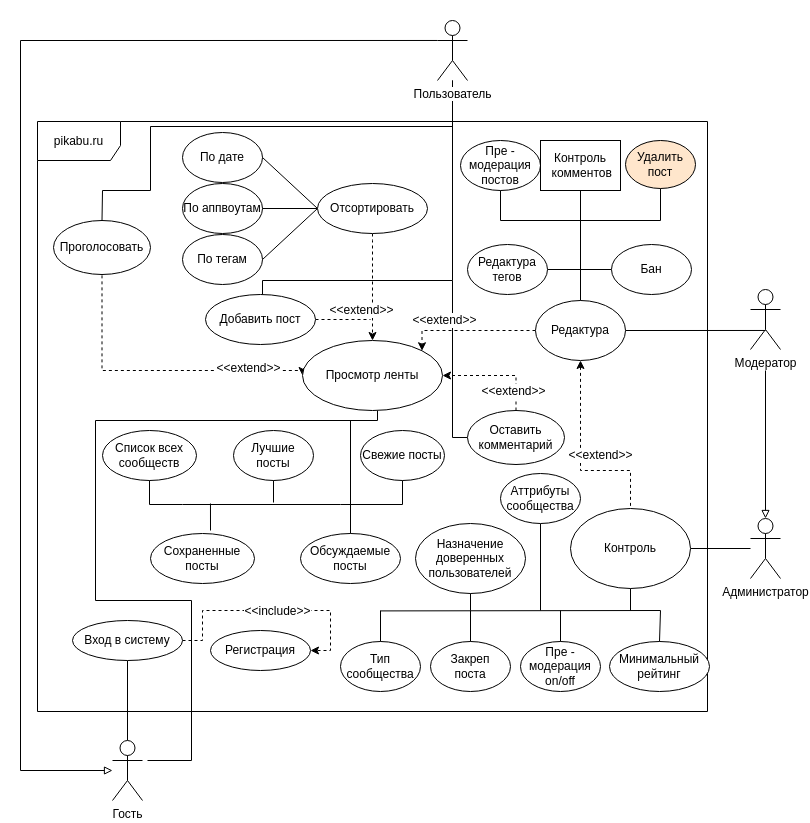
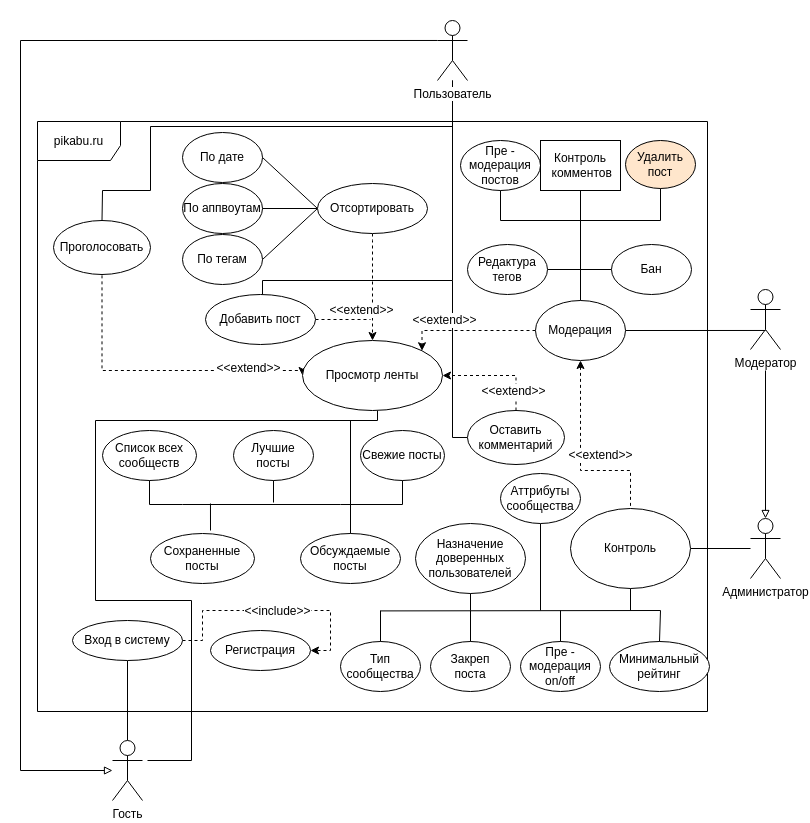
  <mxCell id="0" />
  <mxCell id="1" parent="0" />
  <mxCell id="2" value="pikabu.ru" style="shape=umlFrame;whiteSpace=wrap;html=1;width=83;height=39;" vertex="1" parent="1"><mxGeometry x="37" y="121" width="670" height="590" as="geometry" /></mxCell>
  <mxCell id="3" style="edgeStyle=orthogonalEdgeStyle;rounded=0;orthogonalLoop=1;jettySize=auto;html=1;endArrow=none;endFill=0;" edge="1" parent="1" source="5" target="17"><mxGeometry relative="1" as="geometry" /></mxCell>
  <mxCell id="4" style="edgeStyle=orthogonalEdgeStyle;rounded=0;orthogonalLoop=1;jettySize=auto;html=1;entryX=0;entryY=0.333;entryDx=0;entryDy=0;entryPerimeter=0;startArrow=block;startFill=0;endArrow=none;endFill=0;" edge="1" parent="1" source="5" target="13"><mxGeometry relative="1" as="geometry"><Array as="points"><mxPoint x="20" y="770" /><mxPoint x="20" y="40" /></Array></mxGeometry></mxCell>
  <mxCell id="5" value="Гость" style="shape=umlActor;verticalLabelPosition=bottom;labelBackgroundColor=#ffffff;verticalAlign=top;html=1;" vertex="1" parent="1"><mxGeometry x="112" y="740" width="30" height="60" as="geometry" /></mxCell>
  <mxCell id="6" style="edgeStyle=orthogonalEdgeStyle;rounded=0;orthogonalLoop=1;jettySize=auto;html=1;entryX=1;entryY=0.5;entryDx=0;entryDy=0;startArrow=none;startFill=0;endArrow=none;endFill=0;exitX=0.502;exitY=0.683;exitDx=0;exitDy=0;exitPerimeter=0;" edge="1" parent="1" source="78" target="50"><mxGeometry relative="1" as="geometry"><Array as="points" /></mxGeometry></mxCell>
  <mxCell id="7" style="edgeStyle=orthogonalEdgeStyle;rounded=0;orthogonalLoop=1;jettySize=auto;html=1;startArrow=none;startFill=0;endArrow=none;endFill=0;" edge="1" parent="1" source="9" target="62"><mxGeometry relative="1" as="geometry" /></mxCell>
  <mxCell id="8" style="edgeStyle=orthogonalEdgeStyle;rounded=0;orthogonalLoop=1;jettySize=auto;html=1;startArrow=block;startFill=0;endArrow=none;endFill=0;" edge="1" parent="1" source="9"><mxGeometry relative="1" as="geometry"><mxPoint x="765" y="370" as="targetPoint" /></mxGeometry></mxCell>
  <mxCell id="9" value="Администратор" style="shape=umlActor;verticalLabelPosition=bottom;labelBackgroundColor=#ffffff;verticalAlign=top;html=1;" vertex="1" parent="1"><mxGeometry x="750" y="518" width="30" height="60" as="geometry" /></mxCell>
  <mxCell id="10" style="edgeStyle=orthogonalEdgeStyle;rounded=0;orthogonalLoop=1;jettySize=auto;html=1;startArrow=classic;startFill=1;endArrow=none;endFill=0;dashed=1;exitX=0;exitY=0.5;exitDx=0;exitDy=0;entryX=0.5;entryY=1;entryDx=0;entryDy=0;" edge="1" parent="1" source="24" target="19"><mxGeometry relative="1" as="geometry"><Array as="points"><mxPoint x="302" y="370" /><mxPoint x="102" y="370" /></Array></mxGeometry></mxCell>
  <mxCell id="11" value="&amp;lt;&amp;lt;extend&amp;gt;&amp;gt;" style="text;html=1;align=center;verticalAlign=middle;resizable=0;points=[];labelBackgroundColor=#ffffff;" vertex="1" connectable="0" parent="10"><mxGeometry x="-0.605" y="-3" relative="1" as="geometry"><mxPoint as="offset" /></mxGeometry></mxCell>
  <mxCell id="12" style="edgeStyle=orthogonalEdgeStyle;rounded=0;orthogonalLoop=1;jettySize=auto;html=1;entryX=0.5;entryY=0;entryDx=0;entryDy=0;startArrow=none;startFill=0;endArrow=none;endFill=0;" edge="1" parent="1"><mxGeometry relative="1" as="geometry"><mxPoint x="452" y="100" as="sourcePoint" /><mxPoint x="262" y="294" as="targetPoint" /><Array as="points"><mxPoint x="452" y="80" /><mxPoint x="452" y="280" /><mxPoint x="262" y="280" /></Array></mxGeometry></mxCell>
  <mxCell id="13" value="Пользователь" style="shape=umlActor;verticalLabelPosition=bottom;labelBackgroundColor=#ffffff;verticalAlign=top;html=1;" vertex="1" parent="1"><mxGeometry x="437" y="20" width="30" height="60" as="geometry" /></mxCell>
  <mxCell id="14" style="edgeStyle=orthogonalEdgeStyle;rounded=0;orthogonalLoop=1;jettySize=auto;html=1;exitX=1;exitY=0.333;exitDx=0;exitDy=0;entryX=0.5;entryY=1;entryDx=0;entryDy=0;startArrow=none;startFill=0;endArrow=none;endFill=0;exitPerimeter=0;" edge="1" parent="1"><mxGeometry relative="1" as="geometry"><mxPoint x="147" y="760" as="sourcePoint" /><mxPoint x="377" y="410" as="targetPoint" /><Array as="points"><mxPoint x="191" y="760" /><mxPoint x="191" y="600" /><mxPoint x="95" y="600" /><mxPoint x="95" y="420" /><mxPoint x="377" y="420" /></Array></mxGeometry></mxCell>
  <mxCell id="15" style="edgeStyle=orthogonalEdgeStyle;rounded=0;orthogonalLoop=1;jettySize=auto;html=1;entryX=1;entryY=0.5;entryDx=0;entryDy=0;startArrow=none;startFill=0;endArrow=classic;endFill=1;dashed=1;" edge="1" parent="1" source="17" target="18"><mxGeometry relative="1" as="geometry" /></mxCell>
  <mxCell id="16" value="&amp;lt;&amp;lt;include&amp;gt;&amp;gt;" style="text;html=1;align=center;verticalAlign=middle;resizable=0;points=[];labelBackgroundColor=#ffffff;" vertex="1" connectable="0" parent="15"><mxGeometry x="0.042" relative="1" as="geometry"><mxPoint as="offset" /></mxGeometry></mxCell>
  <mxCell id="17" value="Вход в систему" style="ellipse;whiteSpace=wrap;html=1;" vertex="1" parent="1"><mxGeometry x="72" y="620" width="110" height="40" as="geometry" /></mxCell>
  <mxCell id="18" value="Регистрация" style="ellipse;whiteSpace=wrap;html=1;" vertex="1" parent="1"><mxGeometry x="210" y="630" width="100" height="40" as="geometry" /></mxCell>
  <mxCell id="19" value="Проголосовать" style="ellipse;whiteSpace=wrap;html=1;" vertex="1" parent="1"><mxGeometry x="53" y="220" width="97" height="54" as="geometry" /></mxCell>
  <mxCell id="20" style="edgeStyle=orthogonalEdgeStyle;rounded=0;orthogonalLoop=1;jettySize=auto;html=1;entryX=1;entryY=0.5;entryDx=0;entryDy=0;dashed=1;startArrow=none;startFill=0;endArrow=classic;endFill=1;" edge="1" parent="1" source="23" target="24"><mxGeometry relative="1" as="geometry"><Array as="points"><mxPoint x="516" y="375" /></Array></mxGeometry></mxCell>
  <mxCell id="21" value="&amp;lt;&amp;lt;extend&amp;gt;&amp;gt;" style="text;html=1;align=center;verticalAlign=middle;resizable=0;points=[];labelBackgroundColor=#ffffff;" vertex="1" connectable="0" parent="20"><mxGeometry x="-0.193" y="2" relative="1" as="geometry"><mxPoint x="6.15" y="13" as="offset" /></mxGeometry></mxCell>
  <mxCell id="22" style="edgeStyle=orthogonalEdgeStyle;rounded=0;orthogonalLoop=1;jettySize=auto;html=1;startArrow=none;startFill=0;endArrow=none;endFill=0;exitX=0;exitY=0.5;exitDx=0;exitDy=0;" edge="1" parent="1" source="23"><mxGeometry relative="1" as="geometry"><mxPoint x="452" y="280" as="targetPoint" /><mxPoint x="460.5" y="437" as="sourcePoint" /><Array as="points"><mxPoint x="452" y="437" /></Array></mxGeometry></mxCell>
  <mxCell id="23" value="Оставить комментарий" style="ellipse;whiteSpace=wrap;html=1;" vertex="1" parent="1"><mxGeometry x="467" y="410" width="97" height="54" as="geometry" /></mxCell>
  <mxCell id="24" value="Просмотр ленты" style="ellipse;whiteSpace=wrap;html=1;" vertex="1" parent="1"><mxGeometry x="302" y="340" width="140" height="70" as="geometry" /></mxCell>
  <mxCell id="25" style="edgeStyle=orthogonalEdgeStyle;rounded=0;orthogonalLoop=1;jettySize=auto;html=1;startArrow=none;startFill=0;endArrow=classic;endFill=1;dashed=1;" edge="1" parent="1" source="45" target="24"><mxGeometry relative="1" as="geometry"><Array as="points"><mxPoint x="372" y="240" /><mxPoint x="372" y="240" /></Array></mxGeometry></mxCell>
  <mxCell id="26" value="&amp;lt;&amp;lt;extend&amp;gt;&amp;gt;" style="text;html=1;align=center;verticalAlign=middle;resizable=0;points=[];labelBackgroundColor=#ffffff;" vertex="1" connectable="0" parent="25"><mxGeometry x="-0.15" y="3" relative="1" as="geometry"><mxPoint x="-15" y="31" as="offset" /></mxGeometry></mxCell>
  <mxCell id="27" value="Список всех сообществ" style="ellipse;whiteSpace=wrap;html=1;" vertex="1" parent="1"><mxGeometry x="102" y="430" width="94" height="50" as="geometry" /></mxCell>
  <mxCell id="28" value="Лучшие посты" style="ellipse;whiteSpace=wrap;html=1;" vertex="1" parent="1"><mxGeometry x="233" y="430" width="80" height="50" as="geometry" /></mxCell>
  <mxCell id="29" value="Свежие посты" style="ellipse;whiteSpace=wrap;html=1;" vertex="1" parent="1"><mxGeometry x="360" y="430" width="84" height="50" as="geometry" /></mxCell>
  <mxCell id="30" value="Сохраненные посты" style="ellipse;whiteSpace=wrap;html=1;" vertex="1" parent="1"><mxGeometry x="150" y="533" width="104" height="50" as="geometry" /></mxCell>
  <mxCell id="31" value="Обсуждаемые посты" style="ellipse;whiteSpace=wrap;html=1;" vertex="1" parent="1"><mxGeometry x="300" y="533" width="100" height="50" as="geometry" /></mxCell>
  <mxCell id="32" style="edgeStyle=orthogonalEdgeStyle;rounded=0;orthogonalLoop=1;jettySize=auto;html=1;startArrow=none;startFill=0;endArrow=none;endFill=0;" edge="1" parent="1" source="34" target="27"><mxGeometry relative="1" as="geometry" /></mxCell>
  <mxCell id="33" style="edgeStyle=orthogonalEdgeStyle;rounded=0;orthogonalLoop=1;jettySize=auto;html=1;startArrow=none;startFill=0;endArrow=none;endFill=0;" edge="1" parent="1" source="34" target="29"><mxGeometry relative="1" as="geometry" /></mxCell>
  <mxCell id="34" value="" style="line;strokeWidth=1;fillColor=none;align=left;verticalAlign=middle;spacingTop=-1;spacingLeft=3;spacingRight=3;rotatable=0;labelPosition=right;points=[];portConstraint=eastwest;" vertex="1" parent="1"><mxGeometry x="182" y="500" width="158" height="8" as="geometry" /></mxCell>
  <mxCell id="35" value="" style="endArrow=none;html=1;entryX=0.177;entryY=0.375;entryDx=0;entryDy=0;entryPerimeter=0;" edge="1" parent="1" target="34"><mxGeometry width="50" height="50" relative="1" as="geometry"><mxPoint x="210" y="530" as="sourcePoint" /><mxPoint x="210.068" y="506" as="targetPoint" /></mxGeometry></mxCell>
  <mxCell id="36" value="" style="endArrow=none;html=1;exitX=0.5;exitY=0;exitDx=0;exitDy=0;" edge="1" parent="1" source="31"><mxGeometry width="50" height="50" relative="1" as="geometry"><mxPoint x="310" y="520" as="sourcePoint" /><mxPoint x="350" y="500" as="targetPoint" /></mxGeometry></mxCell>
  <mxCell id="37" value="" style="endArrow=none;html=1;entryX=0.5;entryY=1;entryDx=0;entryDy=0;" edge="1" parent="1" target="28"><mxGeometry width="50" height="50" relative="1" as="geometry"><mxPoint x="273" y="502" as="sourcePoint" /><mxPoint x="360" y="470" as="targetPoint" /></mxGeometry></mxCell>
  <mxCell id="38" value="" style="endArrow=none;html=1;" edge="1" parent="1"><mxGeometry width="50" height="50" relative="1" as="geometry"><mxPoint x="350" y="503" as="sourcePoint" /><mxPoint x="350" y="420" as="targetPoint" /></mxGeometry></mxCell>
  <mxCell id="39" value="По дате" style="ellipse;whiteSpace=wrap;html=1;" vertex="1" parent="1"><mxGeometry x="182" y="132" width="80" height="50" as="geometry" /></mxCell>
  <mxCell id="40" value="По аппвоутам" style="ellipse;whiteSpace=wrap;html=1;" vertex="1" parent="1"><mxGeometry x="182" y="183" width="80" height="50" as="geometry" /></mxCell>
  <mxCell id="41" value="По тегам" style="ellipse;whiteSpace=wrap;html=1;" vertex="1" parent="1"><mxGeometry x="182" y="234" width="80" height="50" as="geometry" /></mxCell>
  <mxCell id="42" value="" style="endArrow=none;html=1;exitX=1;exitY=0.5;exitDx=0;exitDy=0;entryX=0;entryY=0.5;entryDx=0;entryDy=0;" edge="1" parent="1" source="39" target="45"><mxGeometry width="50" height="50" relative="1" as="geometry"><mxPoint x="360" y="400" as="sourcePoint" /><mxPoint x="410" y="350" as="targetPoint" /></mxGeometry></mxCell>
  <mxCell id="43" value="" style="endArrow=none;html=1;exitX=1;exitY=0.5;exitDx=0;exitDy=0;entryX=0;entryY=0.5;entryDx=0;entryDy=0;" edge="1" parent="1" source="40" target="45"><mxGeometry width="50" height="50" relative="1" as="geometry"><mxPoint x="270" y="270" as="sourcePoint" /><mxPoint x="320" y="220" as="targetPoint" /></mxGeometry></mxCell>
  <mxCell id="44" value="" style="endArrow=none;html=1;exitX=1;exitY=0.5;exitDx=0;exitDy=0;entryX=0;entryY=0.5;entryDx=0;entryDy=0;" edge="1" parent="1" source="41" target="45"><mxGeometry width="50" height="50" relative="1" as="geometry"><mxPoint x="360" y="400" as="sourcePoint" /><mxPoint x="330" y="220" as="targetPoint" /></mxGeometry></mxCell>
  <mxCell id="45" value="Отсортировать" style="ellipse;whiteSpace=wrap;html=1;fillColor=#ffffff;" vertex="1" parent="1"><mxGeometry x="317" y="183" width="110" height="50" as="geometry" /></mxCell>
  <mxCell id="46" style="edgeStyle=orthogonalEdgeStyle;rounded=0;orthogonalLoop=1;jettySize=auto;html=1;entryX=1;entryY=0;entryDx=0;entryDy=0;startArrow=none;startFill=0;endArrow=classic;endFill=1;dashed=1;" edge="1" parent="1" source="50" target="24"><mxGeometry relative="1" as="geometry"><Array as="points"><mxPoint x="422" y="330" /></Array></mxGeometry></mxCell>
  <mxCell id="47" value="&amp;lt;&amp;lt;extend&amp;gt;&amp;gt;" style="text;html=1;align=center;verticalAlign=middle;resizable=0;points=[];labelBackgroundColor=#ffffff;" vertex="1" connectable="0" parent="46"><mxGeometry x="-0.342" y="3" relative="1" as="geometry"><mxPoint x="-47.65" y="-13.06" as="offset" /></mxGeometry></mxCell>
  <mxCell id="48" style="edgeStyle=orthogonalEdgeStyle;rounded=0;orthogonalLoop=1;jettySize=auto;html=1;entryX=0.5;entryY=0;entryDx=0;entryDy=0;startArrow=classic;startFill=1;endArrow=none;endFill=0;dashed=1;" edge="1" parent="1" source="50" target="62"><mxGeometry relative="1" as="geometry"><Array as="points"><mxPoint x="580" y="470" /><mxPoint x="630" y="470" /></Array></mxGeometry></mxCell>
  <mxCell id="49" value="&amp;lt;&amp;lt;extend&amp;gt;&amp;gt;" style="text;html=1;align=center;verticalAlign=middle;resizable=0;points=[];labelBackgroundColor=#ffffff;" vertex="1" connectable="0" parent="48"><mxGeometry x="-0.007" y="2" relative="1" as="geometry"><mxPoint x="17.95" y="-3.82" as="offset" /></mxGeometry></mxCell>
- <mxCell id="50" value="Редактура" style="ellipse;whiteSpace=wrap;html=1;fillColor=#ffffff;" vertex="1" parent="1"><mxGeometry x="535" y="300" width="90" height="60" as="geometry" /></mxCell>
+ <mxCell id="50" value="Модерация" style="ellipse;whiteSpace=wrap;html=1;fillColor=#ffffff;" vertex="1" parent="1"><mxGeometry x="535" y="300" width="90" height="60" as="geometry" /></mxCell>
  <mxCell id="51" value="&lt;div&gt;Пре -&lt;br&gt;&lt;/div&gt;&lt;div&gt;модерация&lt;/div&gt;&lt;div&gt;постов&lt;br&gt;&lt;/div&gt;" style="ellipse;whiteSpace=wrap;html=1;" vertex="1" parent="1"><mxGeometry x="460" y="140" width="80" height="50" as="geometry" /></mxCell>
  <mxCell id="52" value="&lt;div&gt;Удалить&lt;/div&gt;&lt;div&gt;пост&lt;br&gt;&lt;/div&gt;" style="ellipse;whiteSpace=wrap;html=1;fillColor=#ffe6cc;" vertex="1" parent="1"><mxGeometry x="625" y="140" width="70" height="48" as="geometry" /></mxCell>
  <mxCell id="53" style="edgeStyle=orthogonalEdgeStyle;rounded=0;orthogonalLoop=1;jettySize=auto;html=1;startArrow=none;startFill=0;endArrow=none;endFill=0;" edge="1" parent="1" source="54"><mxGeometry relative="1" as="geometry"><mxPoint x="580" y="275" as="targetPoint" /><Array as="points"><mxPoint x="580" y="269" /></Array></mxGeometry></mxCell>
  <mxCell id="54" value="&lt;div&gt;Редактура&lt;/div&gt;&lt;div&gt;тегов&lt;br&gt;&lt;/div&gt;" style="ellipse;whiteSpace=wrap;html=1;" vertex="1" parent="1"><mxGeometry x="467" y="244" width="80" height="50" as="geometry" /></mxCell>
  <mxCell id="55" style="edgeStyle=orthogonalEdgeStyle;rounded=0;orthogonalLoop=1;jettySize=auto;html=1;startArrow=none;startFill=0;endArrow=none;endFill=0;" edge="1" parent="1" source="56"><mxGeometry relative="1" as="geometry"><mxPoint x="570" y="269" as="targetPoint" /><Array as="points"><mxPoint x="570" y="269" /></Array></mxGeometry></mxCell>
  <mxCell id="56" value="Бан" style="ellipse;whiteSpace=wrap;html=1;" vertex="1" parent="1"><mxGeometry x="611" y="244" width="80" height="50" as="geometry" /></mxCell>
  <mxCell id="57" value="&lt;div&gt;Контроль&lt;/div&gt;&lt;div&gt;&amp;nbsp;комментов&lt;br&gt;&lt;/div&gt;" style="whiteSpace=wrap;html=1;rounded=0;" vertex="1" parent="1"><mxGeometry x="540" y="140" width="80" height="50" as="geometry" /></mxCell>
  <mxCell id="58" value="" style="endArrow=none;html=1;entryX=0.5;entryY=1;entryDx=0;entryDy=0;exitX=0.5;exitY=0;exitDx=0;exitDy=0;" edge="1" parent="1" source="50" target="57"><mxGeometry width="50" height="50" relative="1" as="geometry"><mxPoint x="570" y="350" as="sourcePoint" /><mxPoint x="620" y="300" as="targetPoint" /></mxGeometry></mxCell>
  <mxCell id="59" value="" style="endArrow=none;html=1;rounded=0;" edge="1" parent="1"><mxGeometry relative="1" as="geometry"><mxPoint x="500" y="220" as="sourcePoint" /><mxPoint x="660" y="220" as="targetPoint" /></mxGeometry></mxCell>
  <mxCell id="60" value="" style="endArrow=none;html=1;entryX=0.5;entryY=1;entryDx=0;entryDy=0;" edge="1" parent="1" target="51"><mxGeometry width="50" height="50" relative="1" as="geometry"><mxPoint x="500" y="220" as="sourcePoint" /><mxPoint x="620" y="300" as="targetPoint" /></mxGeometry></mxCell>
  <mxCell id="61" value="" style="endArrow=none;html=1;entryX=0.5;entryY=1;entryDx=0;entryDy=0;" edge="1" parent="1" target="52"><mxGeometry width="50" height="50" relative="1" as="geometry"><mxPoint x="660" y="220" as="sourcePoint" /><mxPoint x="510" y="200" as="targetPoint" /></mxGeometry></mxCell>
  <mxCell id="62" value="Контроль" style="ellipse;whiteSpace=wrap;html=1;fillColor=#ffffff;" vertex="1" parent="1"><mxGeometry x="570" y="508" width="120" height="80" as="geometry" /></mxCell>
  <mxCell id="63" value="Тип сообщества" style="ellipse;whiteSpace=wrap;html=1;" vertex="1" parent="1"><mxGeometry x="340" y="641" width="80" height="50" as="geometry" /></mxCell>
  <mxCell id="64" value="&lt;div&gt;Пре -&lt;/div&gt;&lt;div&gt;модерация&lt;/div&gt;&lt;div&gt;on/off&lt;br&gt;&lt;/div&gt;" style="ellipse;whiteSpace=wrap;html=1;" vertex="1" parent="1"><mxGeometry x="520" y="641" width="80" height="50" as="geometry" /></mxCell>
  <mxCell id="65" value="&lt;div&gt;Минимальный&lt;/div&gt;&lt;div&gt;рейтинг&lt;br&gt;&lt;/div&gt;" style="ellipse;whiteSpace=wrap;html=1;" vertex="1" parent="1"><mxGeometry x="609" y="641" width="100" height="50" as="geometry" /></mxCell>
  <mxCell id="66" value="" style="endArrow=none;html=1;exitX=0.5;exitY=1;exitDx=0;exitDy=0;" edge="1" parent="1" source="79"><mxGeometry width="50" height="50" relative="1" as="geometry"><mxPoint x="540" y="560" as="sourcePoint" /><mxPoint x="540" y="610" as="targetPoint" /></mxGeometry></mxCell>
  <mxCell id="67" value="" style="endArrow=none;html=1;exitX=0.5;exitY=0;exitDx=0;exitDy=0;" edge="1" parent="1" source="63"><mxGeometry width="50" height="50" relative="1" as="geometry"><mxPoint x="460" y="490" as="sourcePoint" /><mxPoint x="380" y="610" as="targetPoint" /></mxGeometry></mxCell>
  <mxCell id="68" value="" style="endArrow=none;html=1;exitX=0.5;exitY=0;exitDx=0;exitDy=0;" edge="1" parent="1" source="65"><mxGeometry width="50" height="50" relative="1" as="geometry"><mxPoint x="460" y="490" as="sourcePoint" /><mxPoint x="660" y="610" as="targetPoint" /></mxGeometry></mxCell>
  <mxCell id="69" value="" style="endArrow=none;html=1;exitX=0.5;exitY=0;exitDx=0;exitDy=0;" edge="1" parent="1" source="64"><mxGeometry width="50" height="50" relative="1" as="geometry"><mxPoint x="570" y="620" as="sourcePoint" /><mxPoint x="560" y="610" as="targetPoint" /></mxGeometry></mxCell>
  <mxCell id="70" value="Назначение&lt;div&gt;доверенных&lt;/div&gt;&lt;div&gt;пользователей&lt;br&gt;&lt;/div&gt;" style="ellipse;whiteSpace=wrap;html=1;" vertex="1" parent="1"><mxGeometry x="415" y="523" width="110" height="70" as="geometry" /></mxCell>
  <mxCell id="71" value="" style="endArrow=none;html=1;entryX=0.5;entryY=1;entryDx=0;entryDy=0;" edge="1" parent="1"><mxGeometry width="50" height="50" relative="1" as="geometry"><mxPoint x="470" y="610" as="sourcePoint" /><mxPoint x="470" y="593" as="targetPoint" /></mxGeometry></mxCell>
  <mxCell id="72" value="&lt;div&gt;Закреп&lt;/div&gt;&lt;div&gt;поста&lt;br&gt;&lt;/div&gt;" style="ellipse;whiteSpace=wrap;html=1;" vertex="1" parent="1"><mxGeometry x="430" y="641" width="80" height="50" as="geometry" /></mxCell>
  <mxCell id="73" value="" style="endArrow=none;html=1;exitX=0.5;exitY=0;exitDx=0;exitDy=0;" edge="1" parent="1" source="72"><mxGeometry width="50" height="50" relative="1" as="geometry"><mxPoint x="460" y="490" as="sourcePoint" /><mxPoint x="470" y="610" as="targetPoint" /></mxGeometry></mxCell>
  <mxCell id="74" value="" style="endArrow=none;html=1;rounded=0;" edge="1" parent="1"><mxGeometry relative="1" as="geometry"><mxPoint x="380" y="610.41" as="sourcePoint" /><mxPoint x="660" y="610" as="targetPoint" /></mxGeometry></mxCell>
  <mxCell id="75" value="" style="endArrow=none;html=1;rounded=0;entryX=0.5;entryY=1;entryDx=0;entryDy=0;" edge="1" parent="1" target="62"><mxGeometry relative="1" as="geometry"><mxPoint x="630" y="610" as="sourcePoint" /><mxPoint x="580" y="580" as="targetPoint" /></mxGeometry></mxCell>
  <mxCell id="76" style="edgeStyle=orthogonalEdgeStyle;rounded=0;orthogonalLoop=1;jettySize=auto;html=1;startArrow=none;startFill=0;endArrow=none;endFill=0;dashed=1;" edge="1" parent="1" source="77"><mxGeometry relative="1" as="geometry"><mxPoint x="370" y="319" as="targetPoint" /></mxGeometry></mxCell>
  <mxCell id="77" value="Добавить пост" style="ellipse;whiteSpace=wrap;html=1;fillColor=#ffffff;" vertex="1" parent="1"><mxGeometry x="205" y="294" width="110" height="50" as="geometry" /></mxCell>
  <mxCell id="78" value="Модератор" style="shape=umlActor;verticalLabelPosition=bottom;labelBackgroundColor=#ffffff;verticalAlign=top;html=1;" vertex="1" parent="1"><mxGeometry x="750" y="289" width="30" height="60" as="geometry" /></mxCell>
  <mxCell id="79" value="&lt;div&gt;Аттрибуты&lt;/div&gt;&lt;div&gt;сообщества&lt;br&gt;&lt;/div&gt;" style="ellipse;whiteSpace=wrap;html=1;" vertex="1" parent="1"><mxGeometry x="500" y="473" width="80" height="50" as="geometry" /></mxCell>
  <mxCell id="80" value="" style="endArrow=none;html=1;exitX=0.5;exitY=0;exitDx=0;exitDy=0;rounded=0;" edge="1" parent="1" source="19"><mxGeometry width="50" height="50" relative="1" as="geometry"><mxPoint x="109" y="190" as="sourcePoint" /><mxPoint x="452" y="126" as="targetPoint" /><Array as="points"><mxPoint x="102" y="190" /><mxPoint x="150" y="190" /><mxPoint x="150" y="126" /></Array></mxGeometry></mxCell>
